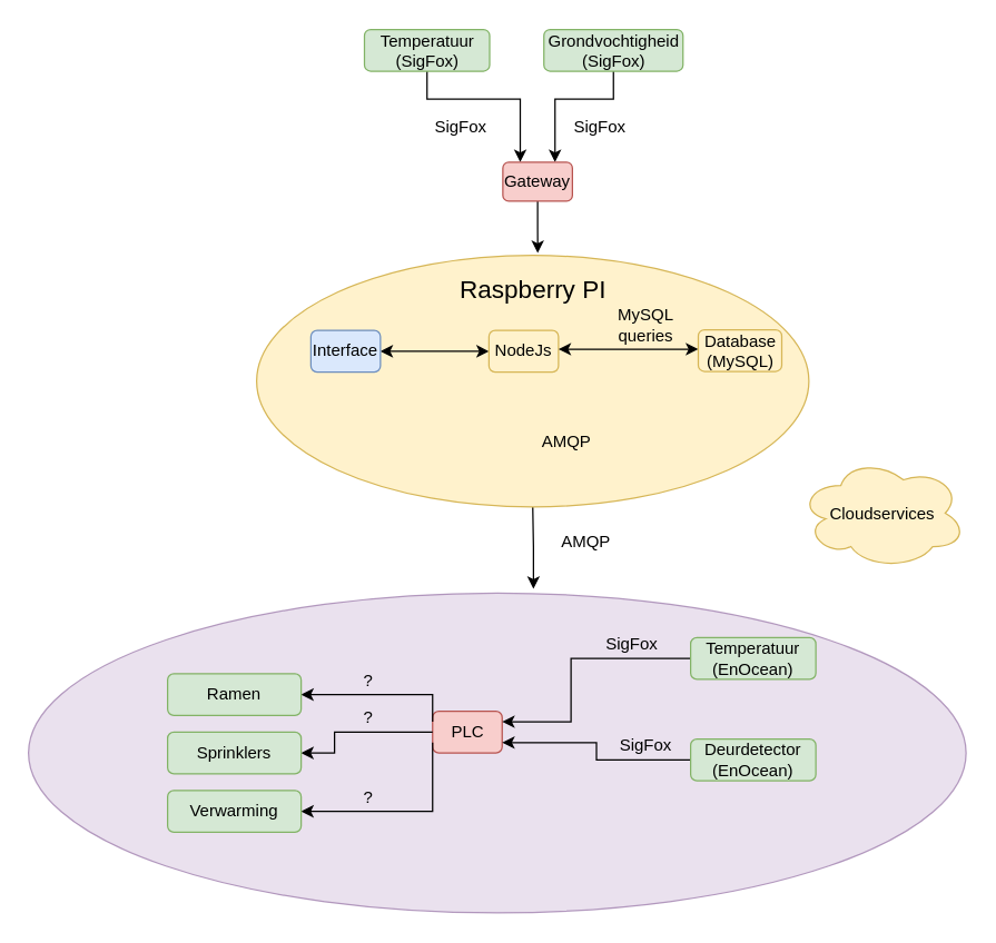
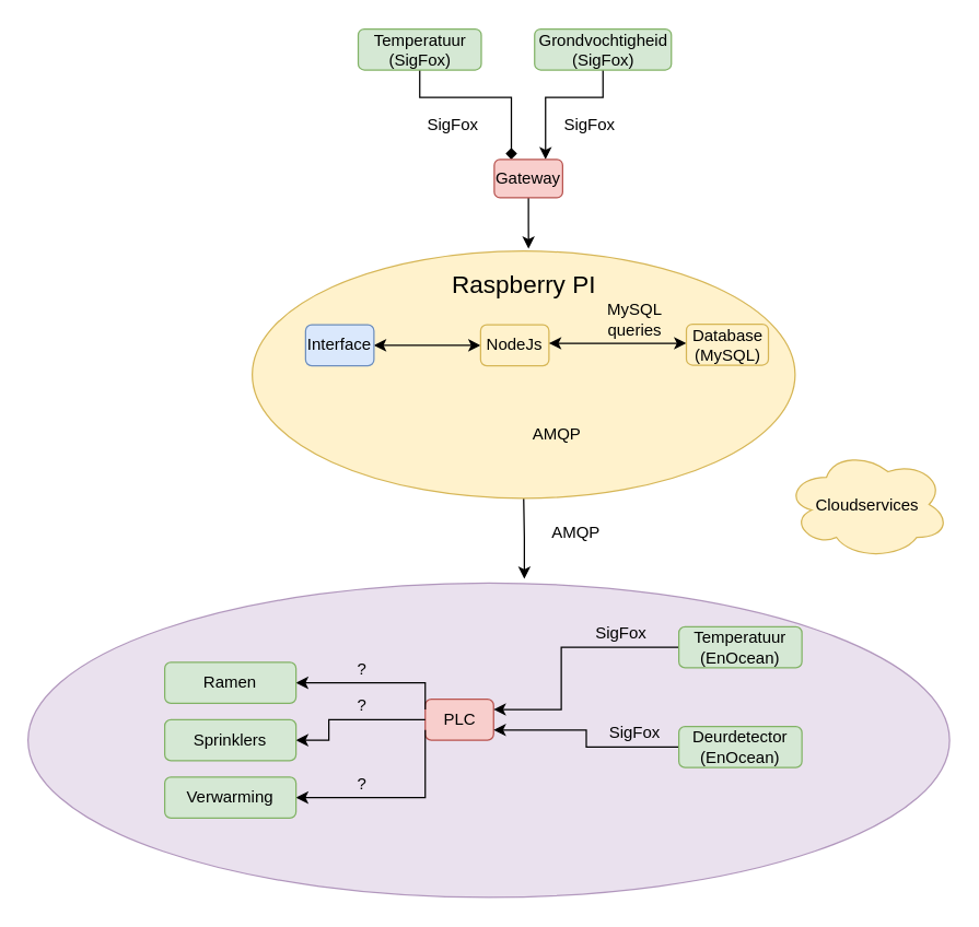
  <mxCell id="0" />
  <mxCell id="1" parent="0" />
  <mxCell id="2" style="edgeStyle=orthogonalEdgeStyle;rounded=0;orthogonalLoop=1;jettySize=auto;html=1;" edge="1" parent="1" source="3"><mxGeometry relative="1" as="geometry"><mxPoint x="383" y="423" as="targetPoint" /><Array as="points"><mxPoint x="383" y="393" /></Array></mxGeometry></mxCell>
  <mxCell id="3" value="" style="ellipse;whiteSpace=wrap;html=1;fillColor=#fff2cc;strokeColor=#d6b656;" parent="1" vertex="1"><mxGeometry x="184" y="183" width="397" height="181" as="geometry" /></mxCell>
  <mxCell id="4" value="" style="ellipse;whiteSpace=wrap;html=1;fillColor=#e1d5e7;strokeColor=#9673a6;opacity=70;" parent="1" vertex="1"><mxGeometry x="20" y="426" width="674" height="230" as="geometry" /></mxCell>
  <mxCell id="5" value="" style="edgeStyle=orthogonalEdgeStyle;rounded=0;orthogonalLoop=1;jettySize=auto;html=1;startArrow=classic;startFill=1;endArrow=classic;endFill=1;" parent="1" source="6" target="7" edge="1"><mxGeometry relative="1" as="geometry" /></mxCell>
  <mxCell id="6" value="NodeJs" style="rounded=1;whiteSpace=wrap;html=1;fillColor=#fff2cc;strokeColor=#d6b656;" parent="1" vertex="1"><mxGeometry x="351" y="237" width="50" height="30" as="geometry" /></mxCell>
  <mxCell id="7" value="Interface" style="rounded=1;whiteSpace=wrap;html=1;fillColor=#dae8fc;strokeColor=#6c8ebf;" parent="1" vertex="1"><mxGeometry x="223" y="237" width="50" height="30" as="geometry" /></mxCell>
  <mxCell id="8" value="" style="edgeStyle=orthogonalEdgeStyle;rounded=0;orthogonalLoop=1;jettySize=auto;html=1;startArrow=classic;startFill=1;endArrow=classic;endFill=1;" parent="1" source="9" target="6" edge="1"><mxGeometry relative="1" as="geometry"><Array as="points"><mxPoint x="485.5" y="250.5" /><mxPoint x="485.5" y="250.5" /></Array></mxGeometry></mxCell>
  <mxCell id="9" value="Database&lt;br&gt;(MySQL)" style="rounded=1;whiteSpace=wrap;html=1;fillColor=#fff2cc;strokeColor=#d6b656;" parent="1" vertex="1"><mxGeometry x="501.5" y="236.5" width="60" height="30" as="geometry" /></mxCell>
  <mxCell id="10" value="Cloudservices" style="ellipse;shape=cloud;whiteSpace=wrap;html=1;fillColor=#fff2cc;strokeColor=#d6b656;" parent="1" vertex="1"><mxGeometry x="574" y="328.5" width="120" height="80" as="geometry" /></mxCell>
  <mxCell id="11" value="PLC" style="rounded=1;whiteSpace=wrap;html=1;fillColor=#f8cecc;strokeColor=#b85450;" parent="1" vertex="1"><mxGeometry x="310.5" y="511" width="50" height="30" as="geometry" /></mxCell>
  <mxCell id="12" style="edgeStyle=orthogonalEdgeStyle;rounded=0;orthogonalLoop=1;jettySize=auto;html=1;exitX=1;exitY=0.5;exitDx=0;exitDy=0;entryX=0;entryY=0.25;entryDx=0;entryDy=0;startArrow=classic;startFill=1;endArrow=none;endFill=0;" parent="1" source="13" target="11" edge="1"><mxGeometry relative="1" as="geometry"><Array as="points"><mxPoint x="310" y="499" /></Array></mxGeometry></mxCell>
  <mxCell id="13" value="Ramen" style="rounded=1;whiteSpace=wrap;html=1;fillColor=#d5e8d4;strokeColor=#82b366;" parent="1" vertex="1"><mxGeometry x="120" y="484" width="96" height="30" as="geometry" /></mxCell>
  <mxCell id="14" style="edgeStyle=orthogonalEdgeStyle;rounded=0;orthogonalLoop=1;jettySize=auto;html=1;exitX=1;exitY=0.5;exitDx=0;exitDy=0;entryX=0;entryY=0.75;entryDx=0;entryDy=0;startArrow=classic;startFill=1;endArrow=none;endFill=0;" parent="1" source="15" target="11" edge="1"><mxGeometry relative="1" as="geometry"><Array as="points"><mxPoint x="310" y="583" /></Array></mxGeometry></mxCell>
  <mxCell id="15" value="Verwarming" style="rounded=1;whiteSpace=wrap;html=1;fillColor=#d5e8d4;strokeColor=#82b366;" parent="1" vertex="1"><mxGeometry x="120" y="568" width="96" height="30" as="geometry" /></mxCell>
  <mxCell id="16" style="edgeStyle=orthogonalEdgeStyle;rounded=0;orthogonalLoop=1;jettySize=auto;html=1;exitX=1;exitY=0.5;exitDx=0;exitDy=0;startArrow=classic;startFill=1;endArrow=none;endFill=0;entryX=0;entryY=0.5;entryDx=0;entryDy=0;" parent="1" source="17" target="11" edge="1"><mxGeometry relative="1" as="geometry"><mxPoint x="281" y="553" as="targetPoint" /><Array as="points"><mxPoint x="240" y="541" /><mxPoint x="240" y="526" /></Array></mxGeometry></mxCell>
  <mxCell id="17" value="Sprinklers" style="rounded=1;whiteSpace=wrap;html=1;fillColor=#d5e8d4;strokeColor=#82b366;" parent="1" vertex="1"><mxGeometry x="120" y="526" width="96" height="30" as="geometry" /></mxCell>
  <mxCell id="18" value="AMQP" style="text;html=1;strokeColor=none;fillColor=none;align=center;verticalAlign=middle;whiteSpace=wrap;rounded=0;" parent="1" vertex="1"><mxGeometry x="400.5" y="378.5" width="40" height="20" as="geometry" /></mxCell>
  <mxCell id="19" value="AMQP" style="text;html=1;strokeColor=none;fillColor=none;align=center;verticalAlign=middle;whiteSpace=wrap;rounded=0;" parent="1" vertex="1"><mxGeometry x="386.5" y="306.5" width="40" height="20" as="geometry" /></mxCell>
  <mxCell id="20" style="edgeStyle=orthogonalEdgeStyle;rounded=0;orthogonalLoop=1;jettySize=auto;html=1;exitX=0;exitY=0.5;exitDx=0;exitDy=0;startArrow=none;startFill=0;endArrow=classic;endFill=1;entryX=1;entryY=0.25;entryDx=0;entryDy=0;" parent="1" source="21" target="11" edge="1"><mxGeometry relative="1" as="geometry"><mxPoint x="380" y="478" as="targetPoint" /><Array as="points"><mxPoint x="510" y="473" /><mxPoint x="410" y="473" /><mxPoint x="410" y="555" /></Array></mxGeometry></mxCell>
  <mxCell id="21" value="Temperatuur (EnOcean)" style="rounded=1;whiteSpace=wrap;html=1;fillColor=#d5e8d4;strokeColor=#82b366;" parent="1" vertex="1"><mxGeometry x="496" y="458" width="90" height="30" as="geometry" /></mxCell>
  <mxCell id="22" value="" style="edgeStyle=orthogonalEdgeStyle;rounded=0;orthogonalLoop=1;jettySize=auto;html=1;startArrow=none;startFill=0;endArrow=classic;endFill=1;entryX=1;entryY=0.75;entryDx=0;entryDy=0;" parent="1" source="23" target="11" edge="1"><mxGeometry relative="1" as="geometry"><mxPoint x="335" y="518" as="targetPoint" /></mxGeometry></mxCell>
  <mxCell id="23" value="Deurdetector (EnOcean)" style="rounded=1;whiteSpace=wrap;html=1;fillColor=#d5e8d4;strokeColor=#82b366;" parent="1" vertex="1"><mxGeometry x="496" y="531" width="90" height="30" as="geometry" /></mxCell>
- <mxCell id="24" style="edgeStyle=orthogonalEdgeStyle;rounded=0;orthogonalLoop=1;jettySize=auto;html=1;exitX=0.5;exitY=1;exitDx=0;exitDy=0;entryX=0.25;entryY=0;entryDx=0;entryDy=0;startArrow=none;startFill=0;endArrow=classic;endFill=1;" parent="1" source="25" target="29" edge="1"><mxGeometry relative="1" as="geometry"><Array as="points"><mxPoint x="306" y="70.5" /><mxPoint x="374" y="70.5" /></Array></mxGeometry></mxCell>
+ <mxCell id="24" style="edgeStyle=orthogonalEdgeStyle;rounded=0;orthogonalLoop=1;jettySize=auto;html=1;exitX=0.5;exitY=1;exitDx=0;exitDy=0;entryX=0.25;entryY=0;entryDx=0;entryDy=0;startArrow=none;startFill=0;endArrow=diamond;endFill=1;" parent="1" source="25" target="29" edge="1"><mxGeometry relative="1" as="geometry"><Array as="points"><mxPoint x="306" y="70.5" /><mxPoint x="374" y="70.5" /></Array></mxGeometry></mxCell>
  <mxCell id="25" value="Temperatuur (SigFox)" style="rounded=1;whiteSpace=wrap;html=1;fillColor=#d5e8d4;strokeColor=#82b366;" parent="1" vertex="1"><mxGeometry x="261.5" y="20.5" width="90" height="30" as="geometry" /></mxCell>
  <mxCell id="26" style="edgeStyle=orthogonalEdgeStyle;rounded=0;orthogonalLoop=1;jettySize=auto;html=1;exitX=0.5;exitY=1;exitDx=0;exitDy=0;entryX=0.75;entryY=0;entryDx=0;entryDy=0;startArrow=none;startFill=0;endArrow=classic;endFill=1;" parent="1" source="27" target="29" edge="1"><mxGeometry relative="1" as="geometry"><Array as="points"><mxPoint x="441" y="70.5" /><mxPoint x="399" y="70.5" /></Array></mxGeometry></mxCell>
  <mxCell id="27" value="Grondvochtigheid (SigFox)" style="rounded=1;whiteSpace=wrap;html=1;fillColor=#d5e8d4;strokeColor=#82b366;" parent="1" vertex="1"><mxGeometry x="390.5" y="20.5" width="100" height="30" as="geometry" /></mxCell>
  <mxCell id="28" style="edgeStyle=orthogonalEdgeStyle;rounded=0;orthogonalLoop=1;jettySize=auto;html=1;entryX=0.509;entryY=-0.009;entryDx=0;entryDy=0;entryPerimeter=0;" edge="1" parent="1" source="29" target="3"><mxGeometry relative="1" as="geometry" /></mxCell>
  <mxCell id="29" value="Gateway" style="rounded=1;whiteSpace=wrap;html=1;fillColor=#f8cecc;strokeColor=#b85450;" parent="1" vertex="1"><mxGeometry x="361" y="116" width="50" height="28" as="geometry" /></mxCell>
  <mxCell id="30" value="SigFox" style="text;html=1;strokeColor=none;fillColor=none;align=center;verticalAlign=middle;whiteSpace=wrap;rounded=0;" parent="1" vertex="1"><mxGeometry x="311" y="80.5" width="40" height="20" as="geometry" /></mxCell>
  <mxCell id="31" value="SigFox" style="text;html=1;strokeColor=none;fillColor=none;align=center;verticalAlign=middle;whiteSpace=wrap;rounded=0;" parent="1" vertex="1"><mxGeometry x="411" y="80.5" width="40" height="20" as="geometry" /></mxCell>
  <mxCell id="32" value="SigFox" style="text;html=1;strokeColor=none;fillColor=none;align=center;verticalAlign=middle;whiteSpace=wrap;rounded=0;" parent="1" vertex="1"><mxGeometry x="434" y="452.5" width="40" height="20" as="geometry" /></mxCell>
  <mxCell id="33" value="SigFox" style="text;html=1;strokeColor=none;fillColor=none;align=center;verticalAlign=middle;whiteSpace=wrap;rounded=0;" parent="1" vertex="1"><mxGeometry x="444" y="526" width="40" height="20" as="geometry" /></mxCell>
  <mxCell id="34" value="?" style="text;html=1;strokeColor=none;fillColor=none;align=center;verticalAlign=middle;whiteSpace=wrap;rounded=0;" parent="1" vertex="1"><mxGeometry x="259" y="479" width="11" height="20" as="geometry" /></mxCell>
  <mxCell id="35" value="MySQL queries" style="text;html=1;strokeColor=none;fillColor=none;align=center;verticalAlign=middle;whiteSpace=wrap;rounded=0;" parent="1" vertex="1"><mxGeometry x="442" y="217.5" width="44" height="30" as="geometry" /></mxCell>
  <mxCell id="36" value="&lt;font style=&quot;font-size: 18px&quot;&gt;Raspberry PI&lt;/font&gt;" style="text;html=1;strokeColor=none;fillColor=none;align=center;verticalAlign=middle;whiteSpace=wrap;rounded=0;" parent="1" vertex="1"><mxGeometry x="324.5" y="198" width="116" height="20" as="geometry" /></mxCell>
  <mxCell id="37" value="?" style="text;html=1;strokeColor=none;fillColor=none;align=center;verticalAlign=middle;whiteSpace=wrap;rounded=0;" vertex="1" parent="1"><mxGeometry x="259" y="506" width="11" height="20" as="geometry" /></mxCell>
  <mxCell id="38" value="?" style="text;html=1;strokeColor=none;fillColor=none;align=center;verticalAlign=middle;whiteSpace=wrap;rounded=0;" vertex="1" parent="1"><mxGeometry x="259" y="563" width="11" height="20" as="geometry" /></mxCell>
